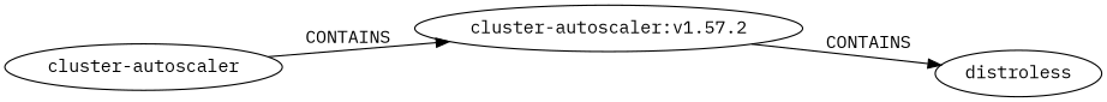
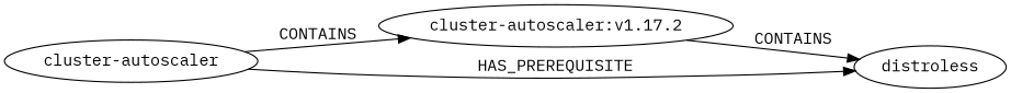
  digraph {
    fontname="IBM Plex Mono"
    rankdir=LR
    node [fontname="IBM Plex Mono"]
    edge [fontname="IBM Plex Mono"]
-   "cluster-autoscaler:v1.17.2" [label="cluster-autoscaler:v1.57.2"]
+   "cluster-autoscaler:v1.17.2"
    distroless
    "cluster-autoscaler"
    "cluster-autoscaler:v1.17.2" -> distroless [label=CONTAINS]
    "cluster-autoscaler" -> "cluster-autoscaler:v1.17.2" [label=CONTAINS]
+   "cluster-autoscaler" -> distroless [label=HAS_PREREQUISITE]
  }
